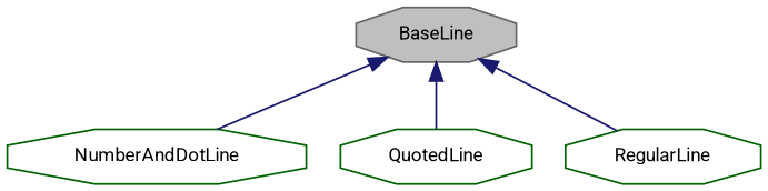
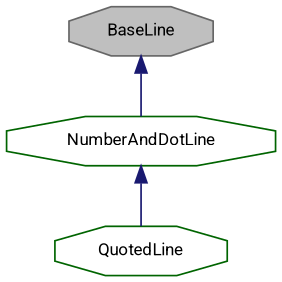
  digraph {
    fontname=Roboto
    node [color=darkgreen fillcolor=white fontname=Roboto fontsize=10 shape=octagon style=filled]
    edge [color=midnightblue dir=back fontname=Roboto fontsize=10 labelfontname=Helvetica labelfontsize=10 style=solid]
    n1 [color=gray40 fillcolor=grey75 fontcolor=black height=0.2 label=BaseLine width=0.4]
    n2 [height=0.2 label=NumberAndDotLine width=0.4]
    n3 [height=0.2 label=QuotedLine width=0.4]
-   n4 [height=0.2 label=RegularLine width=0.4]
    n1 -> n2
-   n1 -> n3
-   n1 -> n4
+   n2 -> n3
  }
